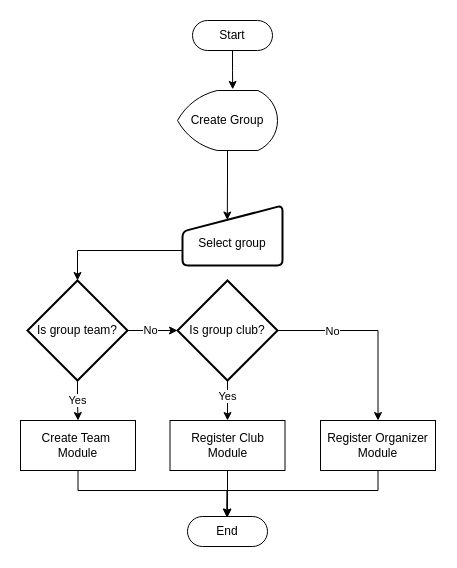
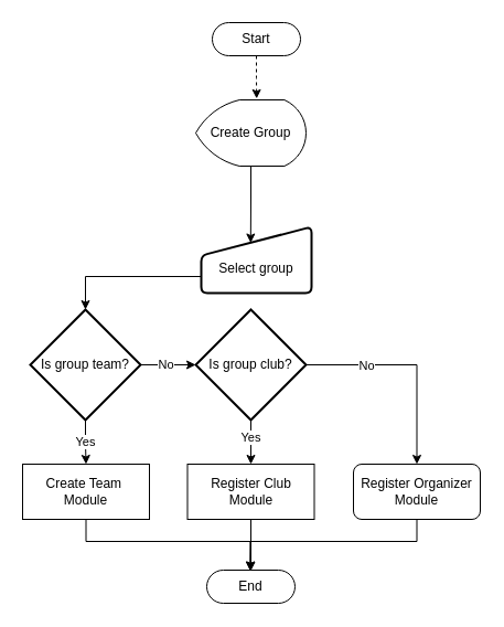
  <mxCell id="0" />
  <mxCell id="1" parent="0" />
  <mxCell id="2" value="Start" style="html=1;dashed=0;whiteSpace=wrap;shape=mxgraph.dfd.start" vertex="1" parent="1"><mxGeometry x="192" y="20" width="80" height="30" as="geometry" /></mxCell>
  <mxCell id="3" value="&lt;div&gt;&lt;br&gt;&lt;/div&gt;&lt;div&gt;Select group&lt;/div&gt;" style="html=1;strokeWidth=2;shape=manualInput;whiteSpace=wrap;rounded=1;size=26;arcSize=11;" vertex="1" parent="1"><mxGeometry x="182" y="205" width="100" height="60" as="geometry" /></mxCell>
  <mxCell id="4" style="edgeStyle=orthogonalEdgeStyle;rounded=0;orthogonalLoop=1;jettySize=auto;html=1;exitX=1;exitY=0.5;exitDx=0;exitDy=0;exitPerimeter=0;" edge="1" parent="1" source="7"><mxGeometry relative="1" as="geometry"><mxPoint x="177" y="330" as="targetPoint" /></mxGeometry></mxCell>
  <mxCell id="5" value="No" style="edgeLabel;html=1;align=center;verticalAlign=middle;resizable=0;points=[];" vertex="1" connectable="0" parent="4"><mxGeometry x="-0.142" y="1" relative="1" as="geometry"><mxPoint as="offset" /></mxGeometry></mxCell>
  <mxCell id="6" value="Yes" style="edgeStyle=orthogonalEdgeStyle;rounded=0;orthogonalLoop=1;jettySize=auto;html=1;entryX=0.5;entryY=0;entryDx=0;entryDy=0;" edge="1" parent="1" source="7" target="14"><mxGeometry relative="1" as="geometry" /></mxCell>
  <mxCell id="7" value="Is group team?" style="strokeWidth=2;html=1;shape=mxgraph.flowchart.decision;whiteSpace=wrap;" vertex="1" parent="1"><mxGeometry x="27" y="280" width="100" height="100" as="geometry" /></mxCell>
  <mxCell id="8" style="edgeStyle=orthogonalEdgeStyle;rounded=0;orthogonalLoop=1;jettySize=auto;html=1;" edge="1" parent="1" source="12" target="15"><mxGeometry relative="1" as="geometry" /></mxCell>
  <mxCell id="9" value="Yes" style="edgeLabel;html=1;align=center;verticalAlign=middle;resizable=0;points=[];" vertex="1" connectable="0" parent="8"><mxGeometry x="-0.231" y="-1" relative="1" as="geometry"><mxPoint as="offset" /></mxGeometry></mxCell>
  <mxCell id="10" style="edgeStyle=orthogonalEdgeStyle;rounded=0;orthogonalLoop=1;jettySize=auto;html=1;" edge="1" parent="1" source="12" target="16"><mxGeometry relative="1" as="geometry" /></mxCell>
  <mxCell id="11" value="No" style="edgeLabel;html=1;align=center;verticalAlign=middle;resizable=0;points=[];" vertex="1" connectable="0" parent="10"><mxGeometry x="-0.434" relative="1" as="geometry"><mxPoint as="offset" /></mxGeometry></mxCell>
  <mxCell id="12" value="Is group club?" style="strokeWidth=2;html=1;shape=mxgraph.flowchart.decision;whiteSpace=wrap;" vertex="1" parent="1"><mxGeometry x="177" y="280" width="100" height="100" as="geometry" /></mxCell>
  <mxCell id="13" style="edgeStyle=orthogonalEdgeStyle;rounded=0;orthogonalLoop=1;jettySize=auto;html=1;entryX=0.5;entryY=0;entryDx=0;entryDy=0;entryPerimeter=0;" edge="1" parent="1" source="3" target="7"><mxGeometry relative="1" as="geometry"><Array as="points"><mxPoint x="232" y="250" /><mxPoint x="77" y="250" /></Array></mxGeometry></mxCell>
  <mxCell id="14" value="Create Team&amp;nbsp;&lt;div&gt;Module&lt;/div&gt;" style="html=1;dashed=0;whiteSpace=wrap;" vertex="1" parent="1"><mxGeometry x="20" y="420" width="115" height="50" as="geometry" /></mxCell>
  <mxCell id="15" value="Register Club&lt;div&gt;Module&lt;/div&gt;" style="html=1;dashed=0;whiteSpace=wrap;" vertex="1" parent="1"><mxGeometry x="169.5" y="420" width="115" height="50" as="geometry" /></mxCell>
- <mxCell id="16" value="Register Organizer Module" style="html=1;dashed=0;whiteSpace=wrap;" vertex="1" parent="1"><mxGeometry x="320" y="420" width="115" height="50" as="geometry" /></mxCell>
+ <mxCell id="16" value="Register Organizer Module" style="html=1;dashed=0;whiteSpace=wrap;rounded=1;" vertex="1" parent="1"><mxGeometry x="320" y="420" width="115" height="50" as="geometry" /></mxCell>
  <mxCell id="17" style="edgeStyle=orthogonalEdgeStyle;rounded=0;orthogonalLoop=1;jettySize=auto;html=1;entryX=0.494;entryY=0.277;entryDx=0;entryDy=0;entryPerimeter=0;" edge="1" parent="1" source="15"><mxGeometry relative="1" as="geometry"><mxPoint x="226.4" y="516.62" as="targetPoint" /></mxGeometry></mxCell>
  <mxCell id="18" style="edgeStyle=orthogonalEdgeStyle;rounded=0;orthogonalLoop=1;jettySize=auto;html=1;entryX=0.494;entryY=0.277;entryDx=0;entryDy=0;entryPerimeter=0;" edge="1" parent="1" source="16"><mxGeometry relative="1" as="geometry"><Array as="points"><mxPoint x="377.5" y="490" /><mxPoint x="226.5" y="490" /></Array><mxPoint x="226.4" y="516.62" as="targetPoint" /></mxGeometry></mxCell>
  <mxCell id="19" style="edgeStyle=orthogonalEdgeStyle;rounded=0;orthogonalLoop=1;jettySize=auto;html=1;entryX=0.5;entryY=0.277;entryDx=0;entryDy=0;entryPerimeter=0;" edge="1" parent="1" source="14"><mxGeometry relative="1" as="geometry"><Array as="points"><mxPoint x="77.5" y="490" /><mxPoint x="227.5" y="490" /></Array><mxPoint x="227" y="516.62" as="targetPoint" /></mxGeometry></mxCell>
  <mxCell id="20" value="End" style="html=1;dashed=0;whiteSpace=wrap;shape=mxgraph.dfd.start" vertex="1" parent="1"><mxGeometry x="187" y="516" width="80" height="30" as="geometry" /></mxCell>
  <mxCell id="21" value="Create Group" style="strokeWidth=1;html=1;shape=mxgraph.flowchart.display;whiteSpace=wrap;" vertex="1" parent="1"><mxGeometry x="177" y="90" width="100" height="60" as="geometry" /></mxCell>
- <mxCell id="22" style="edgeStyle=orthogonalEdgeStyle;rounded=0;orthogonalLoop=1;jettySize=auto;html=1;entryX=0.552;entryY=-0.019;entryDx=0;entryDy=0;entryPerimeter=0;" edge="1" parent="1" source="2" target="21"><mxGeometry relative="1" as="geometry" /></mxCell>
+ <mxCell id="22" style="edgeStyle=orthogonalEdgeStyle;rounded=0;orthogonalLoop=1;jettySize=auto;html=1;entryX=0.552;entryY=-0.019;entryDx=0;entryDy=0;entryPerimeter=0;dashed=1;" edge="1" parent="1" source="2" target="21"><mxGeometry relative="1" as="geometry" /></mxCell>
  <mxCell id="23" style="edgeStyle=orthogonalEdgeStyle;rounded=0;orthogonalLoop=1;jettySize=auto;html=1;entryX=0.448;entryY=0.242;entryDx=0;entryDy=0;entryPerimeter=0;" edge="1" parent="1" source="21" target="3"><mxGeometry relative="1" as="geometry" /></mxCell>
